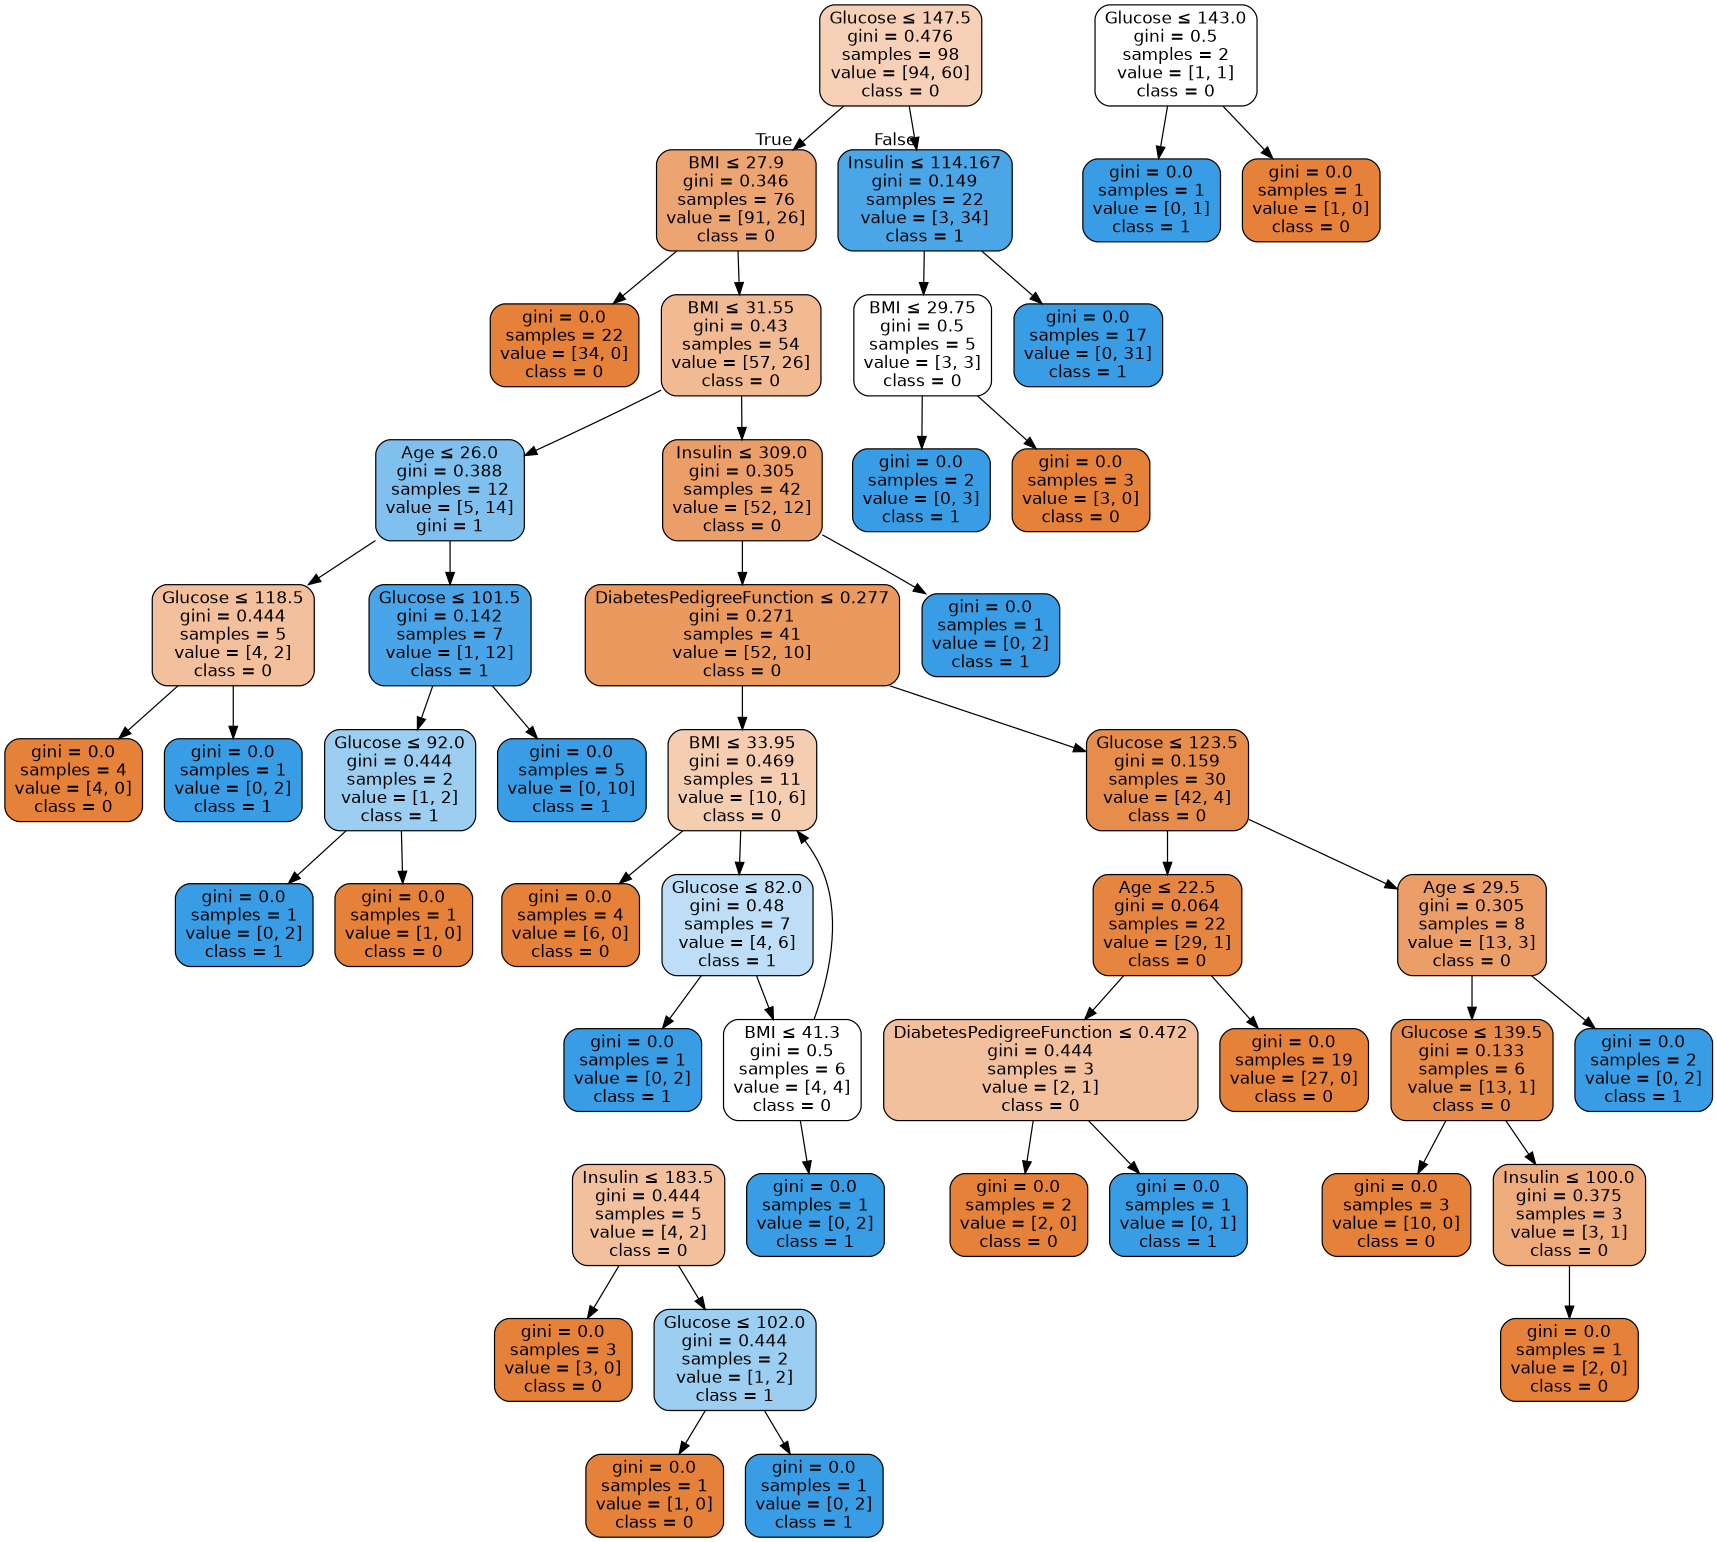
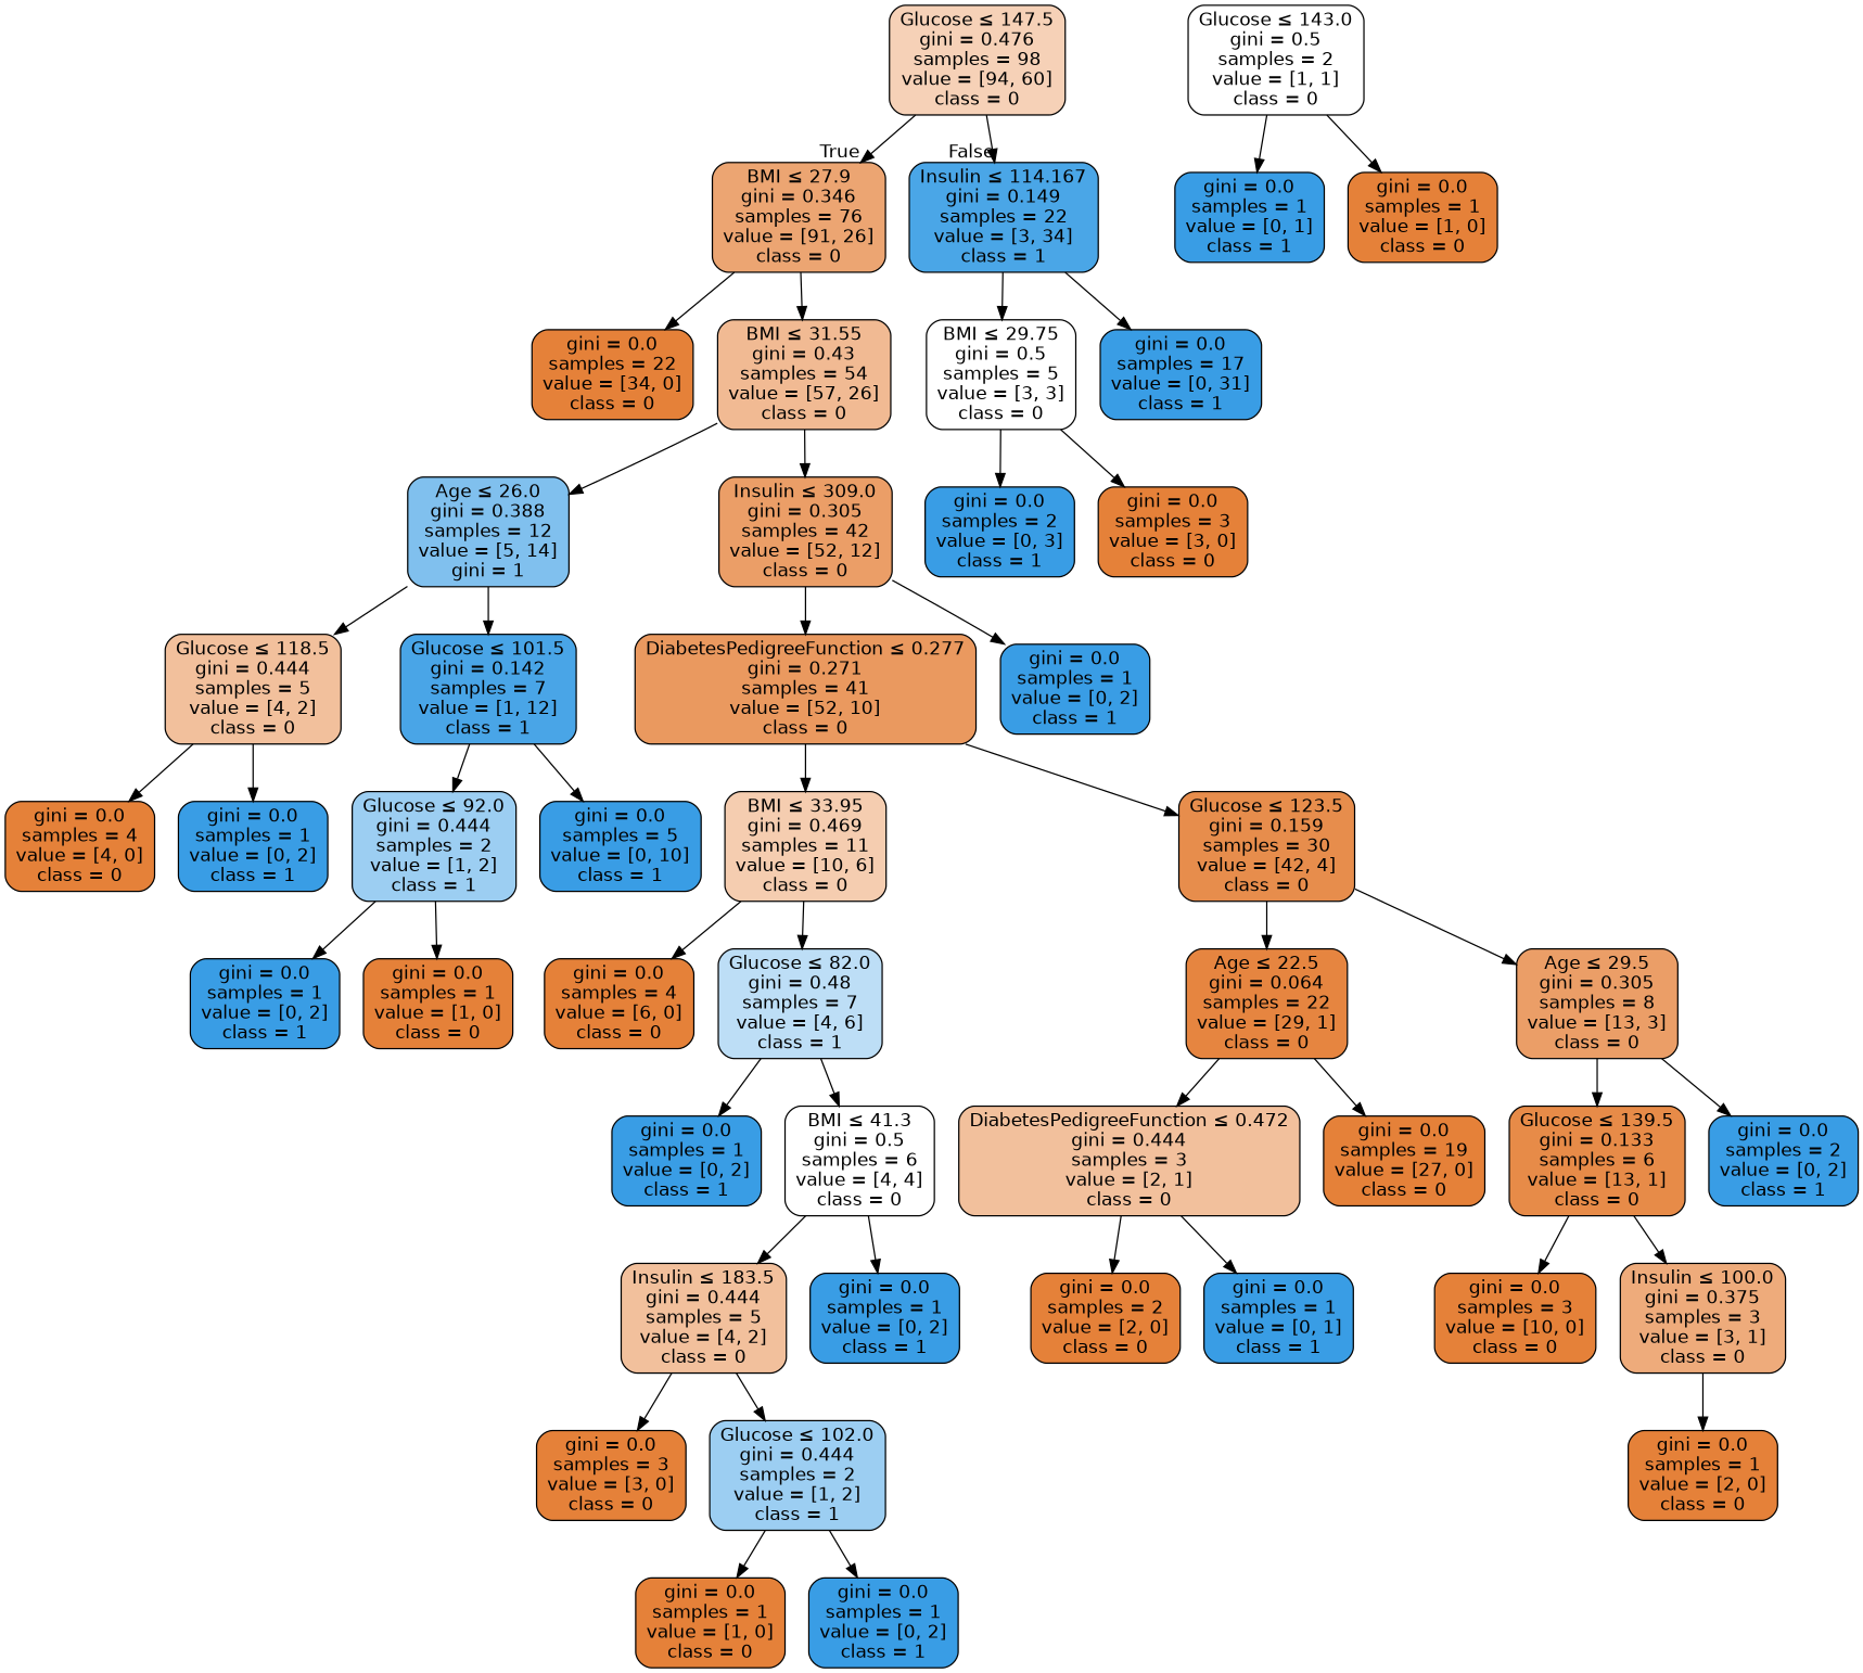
  digraph {
    node [color=black fillcolor="#e58139" fontname=helvetica shape=box style="filled, rounded"]
    edge [fontname=helvetica]
    n1 [fillcolor="#f6d1b7" label=<Glucose &le; 147.5<br/>gini = 0.476<br/>samples = 98<br/>value = [94, 60]<br/>class = 0>]
    n2 [fillcolor="#eca572" label=<BMI &le; 27.9<br/>gini = 0.346<br/>samples = 76<br/>value = [91, 26]<br/>class = 0>]
    n3 [fillcolor="#4aa6e7" label=<Insulin &le; 114.167<br/>gini = 0.149<br/>samples = 22<br/>value = [3, 34]<br/>class = 1>]
    n4 [label=<gini = 0.0<br/>samples = 22<br/>value = [34, 0]<br/>class = 0>]
    n5 [fillcolor="#f1ba93" label=<BMI &le; 31.55<br/>gini = 0.43<br/>samples = 54<br/>value = [57, 26]<br/>class = 0>]
    n6 [fillcolor="#ffffff" label=<BMI &le; 29.75<br/>gini = 0.5<br/>samples = 5<br/>value = [3, 3]<br/>class = 0>]
    n7 [fillcolor="#399de5" label=<gini = 0.0<br/>samples = 17<br/>value = [0, 31]<br/>class = 1>]
    n8 [fillcolor="#80c0ee" label=<Age &le; 26.0<br/>gini = 0.388<br/>samples = 12<br/>value = [5, 14]<br/>gini = 1>]
    n9 [fillcolor="#eb9e67" label=<Insulin &le; 309.0<br/>gini = 0.305<br/>samples = 42<br/>value = [52, 12]<br/>class = 0>]
    n10 [fillcolor="#f2c09c" label=<Glucose &le; 118.5<br/>gini = 0.444<br/>samples = 5<br/>value = [4, 2]<br/>class = 0>]
    n11 [fillcolor="#49a5e7" label=<Glucose &le; 101.5<br/>gini = 0.142<br/>samples = 7<br/>value = [1, 12]<br/>class = 1>]
    n12 [fillcolor="#ea995f" label=<DiabetesPedigreeFunction &le; 0.277<br/>gini = 0.271<br/>samples = 41<br/>value = [52, 10]<br/>class = 0>]
    n13 [fillcolor="#399de5" label=<gini = 0.0<br/>samples = 1<br/>value = [0, 2]<br/>class = 1>]
    n14 [label=<gini = 0.0<br/>samples = 4<br/>value = [4, 0]<br/>class = 0>]
    n15 [fillcolor="#399de5" label=<gini = 0.0<br/>samples = 1<br/>value = [0, 2]<br/>class = 1>]
    n16 [fillcolor="#9ccef2" label=<Glucose &le; 92.0<br/>gini = 0.444<br/>samples = 2<br/>value = [1, 2]<br/>class = 1>]
    n17 [fillcolor="#399de5" label=<gini = 0.0<br/>samples = 5<br/>value = [0, 10]<br/>class = 1>]
    n18 [fillcolor="#399de5" label=<gini = 0.0<br/>samples = 1<br/>value = [0, 2]<br/>class = 1>]
    n19 [label=<gini = 0.0<br/>samples = 1<br/>value = [1, 0]<br/>class = 0>]
    n20 [fillcolor="#f5cdb0" label=<BMI &le; 33.95<br/>gini = 0.469<br/>samples = 11<br/>value = [10, 6]<br/>class = 0>]
    n21 [fillcolor="#e78d4c" label=<Glucose &le; 123.5<br/>gini = 0.159<br/>samples = 30<br/>value = [42, 4]<br/>class = 0>]
    n22 [label=<gini = 0.0<br/>samples = 4<br/>value = [6, 0]<br/>class = 0>]
    n23 [fillcolor="#bddef6" label=<Glucose &le; 82.0<br/>gini = 0.48<br/>samples = 7<br/>value = [4, 6]<br/>class = 1>]
    n24 [fillcolor="#e68540" label=<Age &le; 22.5<br/>gini = 0.064<br/>samples = 22<br/>value = [29, 1]<br/>class = 0>]
    n25 [fillcolor="#eb9e67" label=<Age &le; 29.5<br/>gini = 0.305<br/>samples = 8<br/>value = [13, 3]<br/>class = 0>]
    n26 [fillcolor="#399de5" label=<gini = 0.0<br/>samples = 1<br/>value = [0, 2]<br/>class = 1>]
    n27 [fillcolor="#ffffff" label=<BMI &le; 41.3<br/>gini = 0.5<br/>samples = 6<br/>value = [4, 4]<br/>class = 0>]
    n28 [fillcolor="#f2c09c" label=<Insulin &le; 183.5<br/>gini = 0.444<br/>samples = 5<br/>value = [4, 2]<br/>class = 0>]
    n29 [fillcolor="#399de5" label=<gini = 0.0<br/>samples = 1<br/>value = [0, 2]<br/>class = 1>]
    n30 [label=<gini = 0.0<br/>samples = 3<br/>value = [3, 0]<br/>class = 0>]
    n31 [fillcolor="#9ccef2" label=<Glucose &le; 102.0<br/>gini = 0.444<br/>samples = 2<br/>value = [1, 2]<br/>class = 1>]
    n32 [label=<gini = 0.0<br/>samples = 1<br/>value = [1, 0]<br/>class = 0>]
    n33 [fillcolor="#399de5" label=<gini = 0.0<br/>samples = 1<br/>value = [0, 2]<br/>class = 1>]
    n34 [fillcolor="#f2c09c" label=<DiabetesPedigreeFunction &le; 0.472<br/>gini = 0.444<br/>samples = 3<br/>value = [2, 1]<br/>class = 0>]
    n35 [label=<gini = 0.0<br/>samples = 19<br/>value = [27, 0]<br/>class = 0>]
    n36 [fillcolor="#e78b48" label=<Glucose &le; 139.5<br/>gini = 0.133<br/>samples = 6<br/>value = [13, 1]<br/>class = 0>]
    n37 [fillcolor="#399de5" label=<gini = 0.0<br/>samples = 2<br/>value = [0, 2]<br/>class = 1>]
    n38 [label=<gini = 0.0<br/>samples = 2<br/>value = [2, 0]<br/>class = 0>]
    n39 [fillcolor="#399de5" label=<gini = 0.0<br/>samples = 1<br/>value = [0, 1]<br/>class = 1>]
    n40 [label=<gini = 0.0<br/>samples = 3<br/>value = [10, 0]<br/>class = 0>]
    n41 [fillcolor="#eeab7b" label=<Insulin &le; 100.0<br/>gini = 0.375<br/>samples = 3<br/>value = [3, 1]<br/>class = 0>]
    n42 [label=<gini = 0.0<br/>samples = 1<br/>value = [2, 0]<br/>class = 0>]
    n43 [fillcolor="#ffffff" label=<Glucose &le; 143.0<br/>gini = 0.5<br/>samples = 2<br/>value = [1, 1]<br/>class = 0>]
    n44 [fillcolor="#399de5" label=<gini = 0.0<br/>samples = 1<br/>value = [0, 1]<br/>class = 1>]
    n45 [label=<gini = 0.0<br/>samples = 1<br/>value = [1, 0]<br/>class = 0>]
    n46 [fillcolor="#399de5" label=<gini = 0.0<br/>samples = 2<br/>value = [0, 3]<br/>class = 1>]
    n47 [label=<gini = 0.0<br/>samples = 3<br/>value = [3, 0]<br/>class = 0>]
    n1 -> n2 [headlabel=True labelangle=45 labeldistance=2.5]
    n1 -> n3 [headlabel=False labelangle=-45 labeldistance=2.5]
    n2 -> n4
    n2 -> n5
    n3 -> n6
    n3 -> n7
    n5 -> n8
    n5 -> n9
    n6 -> n46
    n6 -> n47
    n8 -> n10
    n8 -> n11
    n9 -> n12
    n9 -> n13
    n10 -> n14
    n10 -> n15
    n11 -> n16
    n11 -> n17
    n12 -> n20
    n12 -> n21
    n16 -> n18
    n16 -> n19
    n20 -> n22
    n20 -> n23
    n21 -> n24
    n21 -> n25
    n23 -> n26
    n23 -> n27
    n24 -> n34
    n24 -> n35
    n25 -> n36
    n25 -> n37
-   n27 -> n20
+   n27 -> n28
    n27 -> n29
    n28 -> n30
    n28 -> n31
    n31 -> n32
    n31 -> n33
    n34 -> n38
    n34 -> n39
    n36 -> n40
    n36 -> n41
    n41 -> n42
    n43 -> n44
    n43 -> n45
  }
